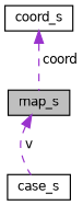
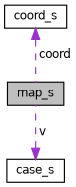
  digraph {
    node [color=black fillcolor=white fontname=Helvetica fontsize=10 shape=record style=filled]
    edge [color=darkorchid3 dir=back fontname=Helvetica fontsize=10 labelfontname=Helvetica labelfontsize=10 style=dashed]
    n1 [fillcolor=grey75 fontcolor=black height=0.2 label=map_s width=0.4]
    n2 [height=0.2 label=case_s width=0.4]
    n3 [height=0.2 label=coord_s width=0.4]
-   n1 -> n2 [label=" v"]
+   n2 -> n1 [label=" v"]
    n3 -> n1 [label=" coord"]
  }
